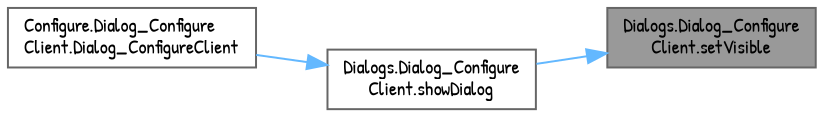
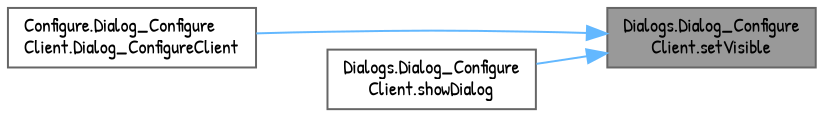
  digraph {
    fontname="Patrick Hand"
    rankdir=RL
    node [color=grey40 fillcolor=white fontname="Patrick Hand" fontsize=10 shape=box style=filled]
    edge [color=steelblue1 dir=back fontname="Patrick Hand" fontsize=10 labelfontname=Helvetica labelfontsize=10 style=solid]
    n1 [color=gray40 fillcolor=grey60 fontcolor=black height=0.2 label="Dialogs.Dialog_Configure\lClient.setVisible" width=0.4]
    n2 [height=0.2 label="Configure.Dialog_Configure\lClient.Dialog_ConfigureClient" width=0.4]
    n3 [height=0.2 label="Dialogs.Dialog_Configure\lClient.showDialog" width=0.4]
-   n3 -> n2
+   n1 -> n2
    n1 -> n3
  }
